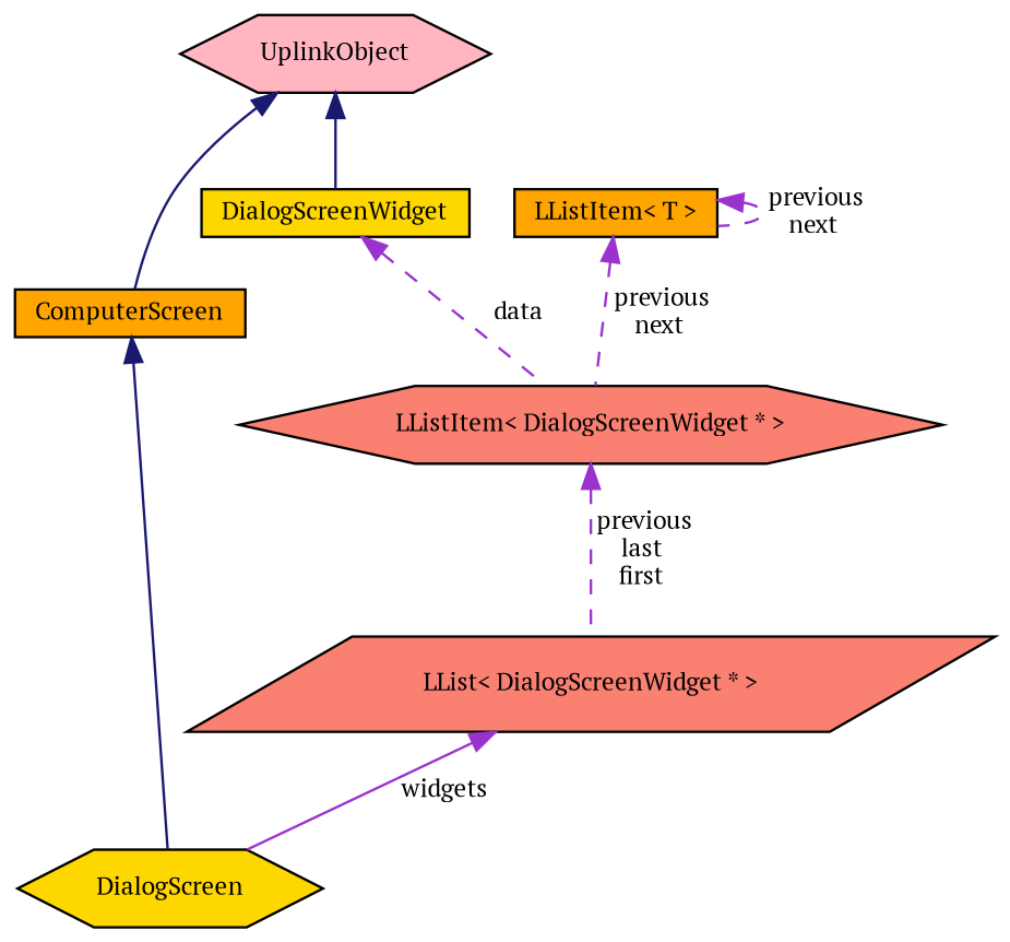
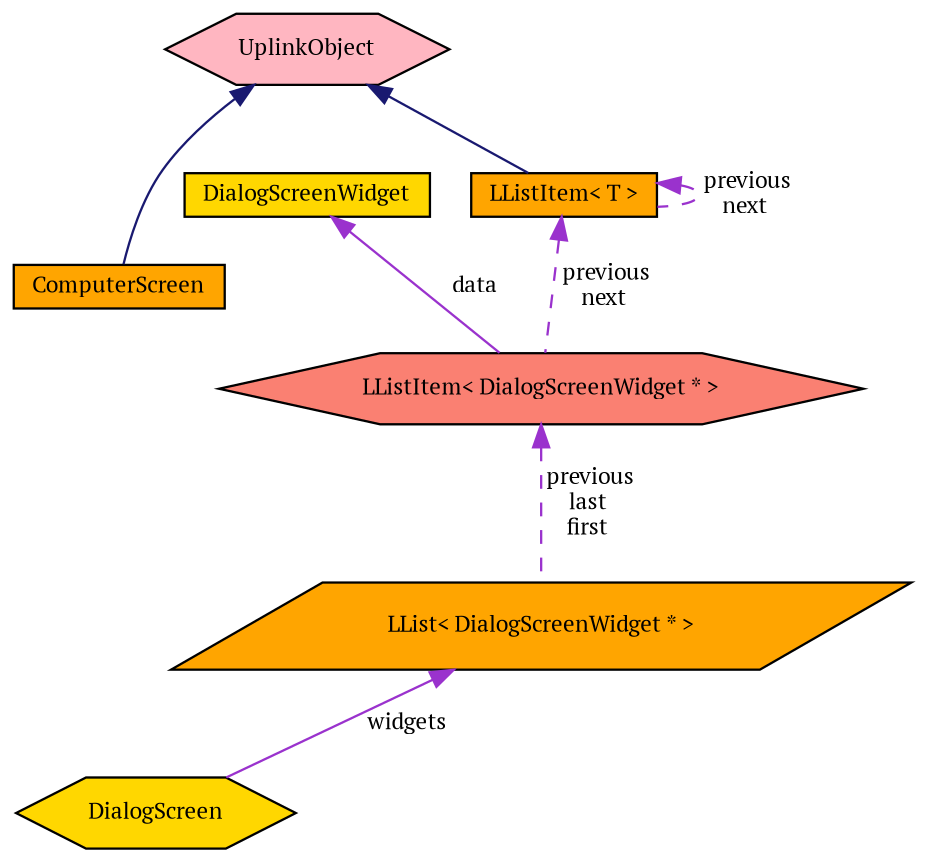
  digraph {
    fontname="PT Serif"
    node [color=black fillcolor=gold fontname="PT Serif" fontsize=10 shape=hexagon style=filled]
    edge [color=darkorchid3 dir=back fontname="PT Serif" fontsize=10 labelfontname=Helvetica labelfontsize=10 style=solid]
    n1 [fontcolor=black height=0.2 label=DialogScreen width=0.4]
    n2 [fillcolor=orange height=0.2 label=ComputerScreen shape=box width=0.4]
    n3 [fillcolor=lightpink height=0.2 label=UplinkObject width=0.4]
    n4 [height=0.2 label=DialogScreenWidget shape=box width=0.4]
    n5 [fillcolor=salmon height=0.2 label="LListItem\< DialogScreenWidget * \>" width=0.4]
-   n6 [fillcolor=salmon height=0.2 label="LList\< DialogScreenWidget * \>" shape=parallelogram width=0.4]
+   n6 [fillcolor=orange height=0.2 label="LList\< DialogScreenWidget * \>" shape=parallelogram width=0.4]
    n7 [fillcolor=orange height=0.2 label="LListItem\< T \>" shape=box width=0.4]
-   n2 -> n1 [color=midnightblue]
    n3 -> n2 [color=midnightblue]
-   n3 -> n4 [color=midnightblue]
-   n4 -> n5 [label=" data" style=dashed]
+   n3 -> n7 [color=midnightblue]
+   n4 -> n5 [label=" data"]
    n5 -> n6 [label=" previous\nlast\nfirst" style=dashed]
    n6 -> n1 [label=" widgets"]
    n7 -> n5 [label=" previous\nnext" style=dashed]
    n7 -> n7 [label=" previous\nnext" style=dashed]
  }
